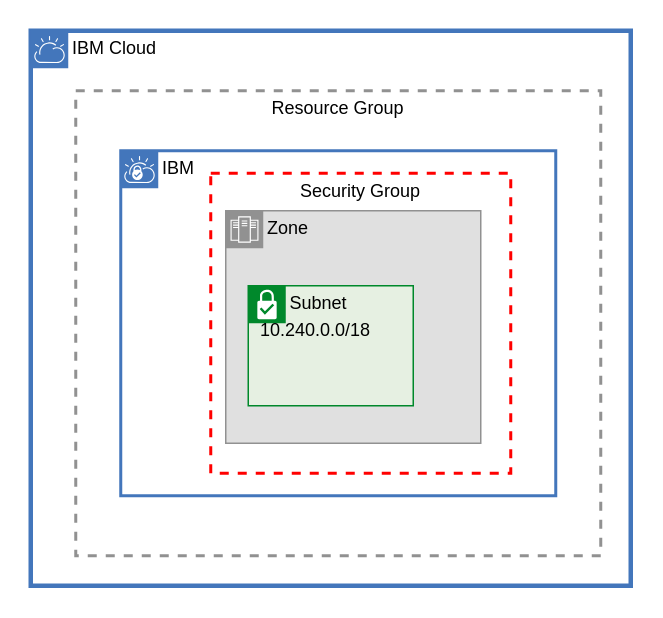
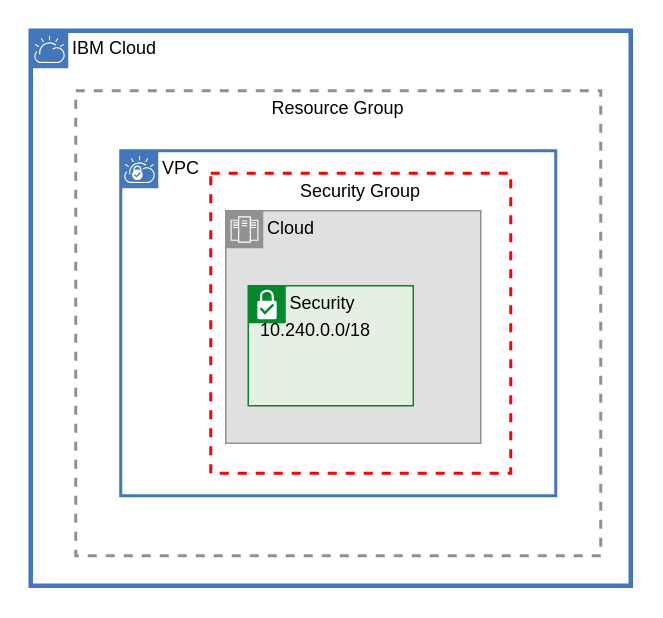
  <mxCell id="0" />
  <mxCell id="1" parent="0" />
  <mxCell id="2" value="IBM Cloud" style="shape=mxgraph.ibm.box;prType=cloud;fontStyle=0;verticalAlign=top;align=left;spacingLeft=32;spacingTop=4;fillColor=none;rounded=0;whiteSpace=wrap;html=1;strokeColor=#4376BB;strokeWidth=3;dashed=0;container=1;spacing=-4;collapsible=0;expand=0;recursiveResize=0;" parent="1" vertex="1"><mxGeometry x="20" y="20" width="400" height="370" as="geometry" /></mxCell>
  <mxCell id="3" value="Resource Group" style="fontStyle=0;verticalAlign=top;align=center;spacingTop=-2;fillColor=none;rounded=0;whiteSpace=wrap;html=1;strokeColor=#919191;strokeWidth=2;dashed=1;container=1;collapsible=0;expand=0;recursiveResize=0;" parent="2" vertex="1"><mxGeometry x="30" y="40" width="350" height="310" as="geometry" /></mxCell>
- <mxCell id="4" value="IBM" style="shape=mxgraph.ibm.box;prType=vpc;fontStyle=0;verticalAlign=top;align=left;spacingLeft=32;spacingTop=4;fillColor=none;rounded=0;whiteSpace=wrap;html=1;strokeColor=#4376BB;strokeWidth=2;dashed=0;container=1;spacing=-4;collapsible=0;expand=0;recursiveResize=0;" parent="3" vertex="1"><mxGeometry x="30" y="40" width="290" height="230" as="geometry" /></mxCell>
+ <mxCell id="4" value="VPC" style="shape=mxgraph.ibm.box;prType=vpc;fontStyle=0;verticalAlign=top;align=left;spacingLeft=32;spacingTop=4;fillColor=none;rounded=0;whiteSpace=wrap;html=1;strokeColor=#4376BB;strokeWidth=2;dashed=0;container=1;spacing=-4;collapsible=0;expand=0;recursiveResize=0;" parent="3" vertex="1"><mxGeometry x="30" y="40" width="290" height="230" as="geometry" /></mxCell>
  <mxCell id="5" value="Security Group" style="fontStyle=0;verticalAlign=top;align=center;spacingTop=-2;fillColor=none;rounded=0;whiteSpace=wrap;html=1;strokeColor=#FF0000;strokeWidth=2;dashed=1;container=1;collapsible=0;expand=0;recursiveResize=0;" vertex="1" parent="4"><mxGeometry x="60" y="15" width="200" height="200" as="geometry" /></mxCell>
- <mxCell id="6" value="Zone" style="shape=mxgraph.ibm.box;prType=zone;fontStyle=0;verticalAlign=top;align=left;spacingLeft=32;spacingTop=4;fillColor=#E0E0E0;rounded=0;whiteSpace=wrap;html=1;strokeColor=#919191;strokeWidth=1;dashed=0;container=1;spacing=-4;collapsible=0;expand=0;recursiveResize=0;" vertex="1" parent="5"><mxGeometry x="10" y="25" width="170" height="155" as="geometry" /></mxCell>
- <mxCell id="7" value="Subnet" style="shape=mxgraph.ibm.box;prType=subnet;fontStyle=0;verticalAlign=top;align=left;spacingLeft=32;spacingTop=4;fillColor=#E6F0E2;rounded=0;whiteSpace=wrap;html=1;strokeColor=#00882B;strokeWidth=1;dashed=0;container=1;spacing=-4;collapsible=0;expand=0;recursiveResize=0;" vertex="1" parent="6"><mxGeometry x="15" y="50" width="110" height="80" as="geometry" /></mxCell>
+ <mxCell id="6" value="Cloud" style="shape=mxgraph.ibm.box;prType=zone;fontStyle=0;verticalAlign=top;align=left;spacingLeft=32;spacingTop=4;fillColor=#E0E0E0;rounded=0;whiteSpace=wrap;html=1;strokeColor=#919191;strokeWidth=1;dashed=0;container=1;spacing=-4;collapsible=0;expand=0;recursiveResize=0;" vertex="1" parent="5"><mxGeometry x="10" y="25" width="170" height="155" as="geometry" /></mxCell>
+ <mxCell id="7" value="Security" style="shape=mxgraph.ibm.box;prType=subnet;fontStyle=0;verticalAlign=top;align=left;spacingLeft=32;spacingTop=4;fillColor=#E6F0E2;rounded=0;whiteSpace=wrap;html=1;strokeColor=#00882B;strokeWidth=1;dashed=0;container=1;spacing=-4;collapsible=0;expand=0;recursiveResize=0;" vertex="1" parent="6"><mxGeometry x="15" y="50" width="110" height="80" as="geometry" /></mxCell>
  <mxCell id="8" value="10.240.0.0/18" style="text;strokeColor=none;align=center;fillColor=none;html=1;verticalAlign=middle;whiteSpace=wrap;rounded=0;" vertex="1" parent="7"><mxGeometry x="15" y="15" width="60" height="30" as="geometry" /></mxCell>
  <mxCell id="9" value="Icons" style="" parent="0" />
